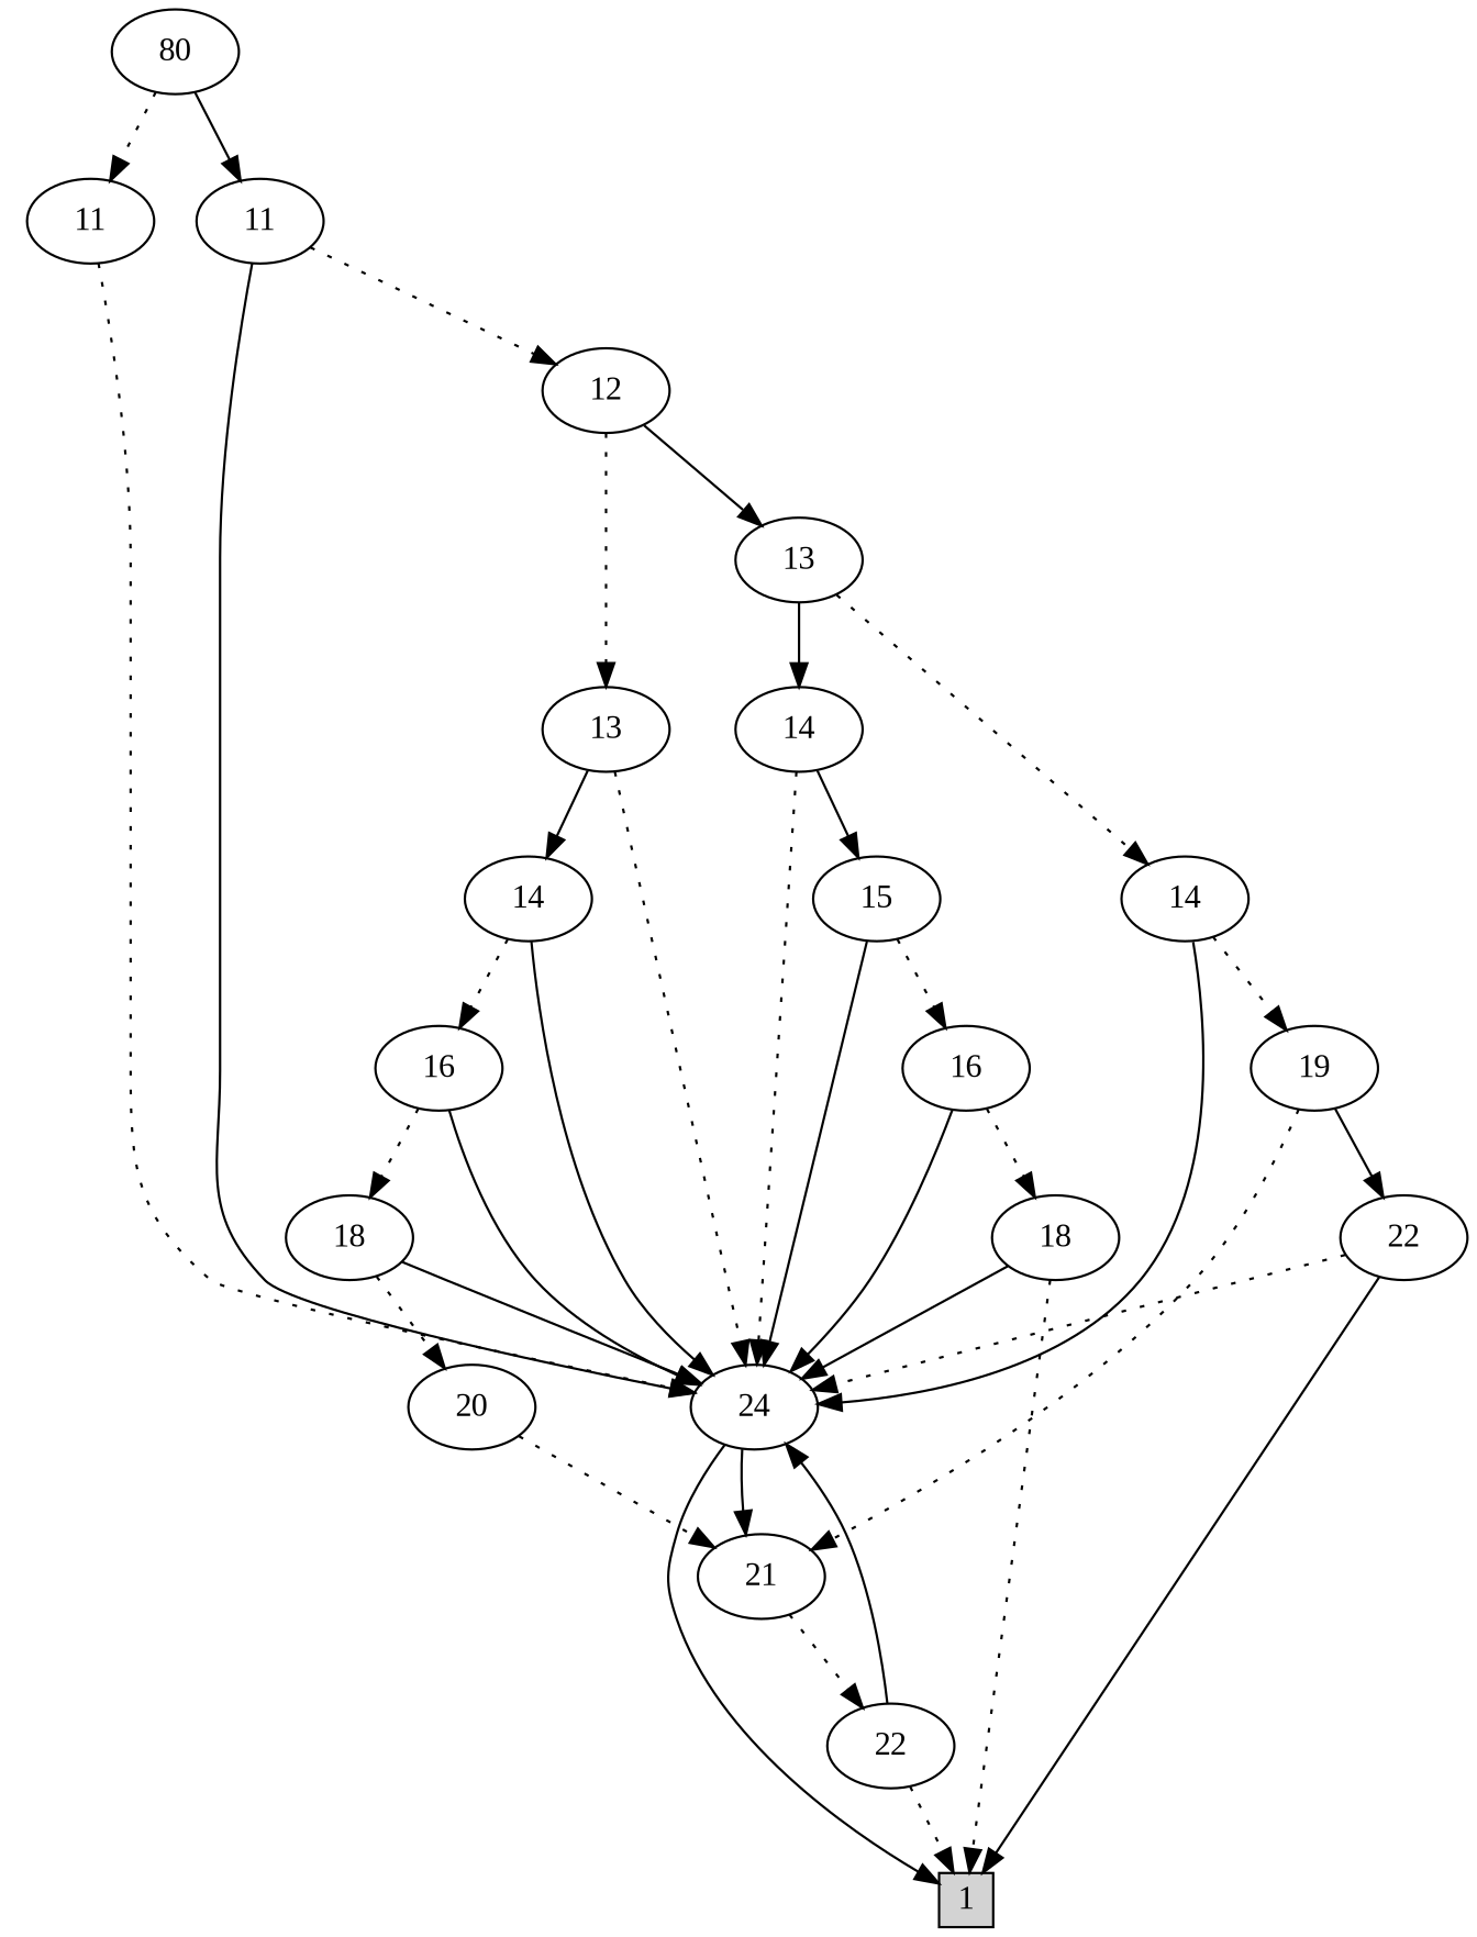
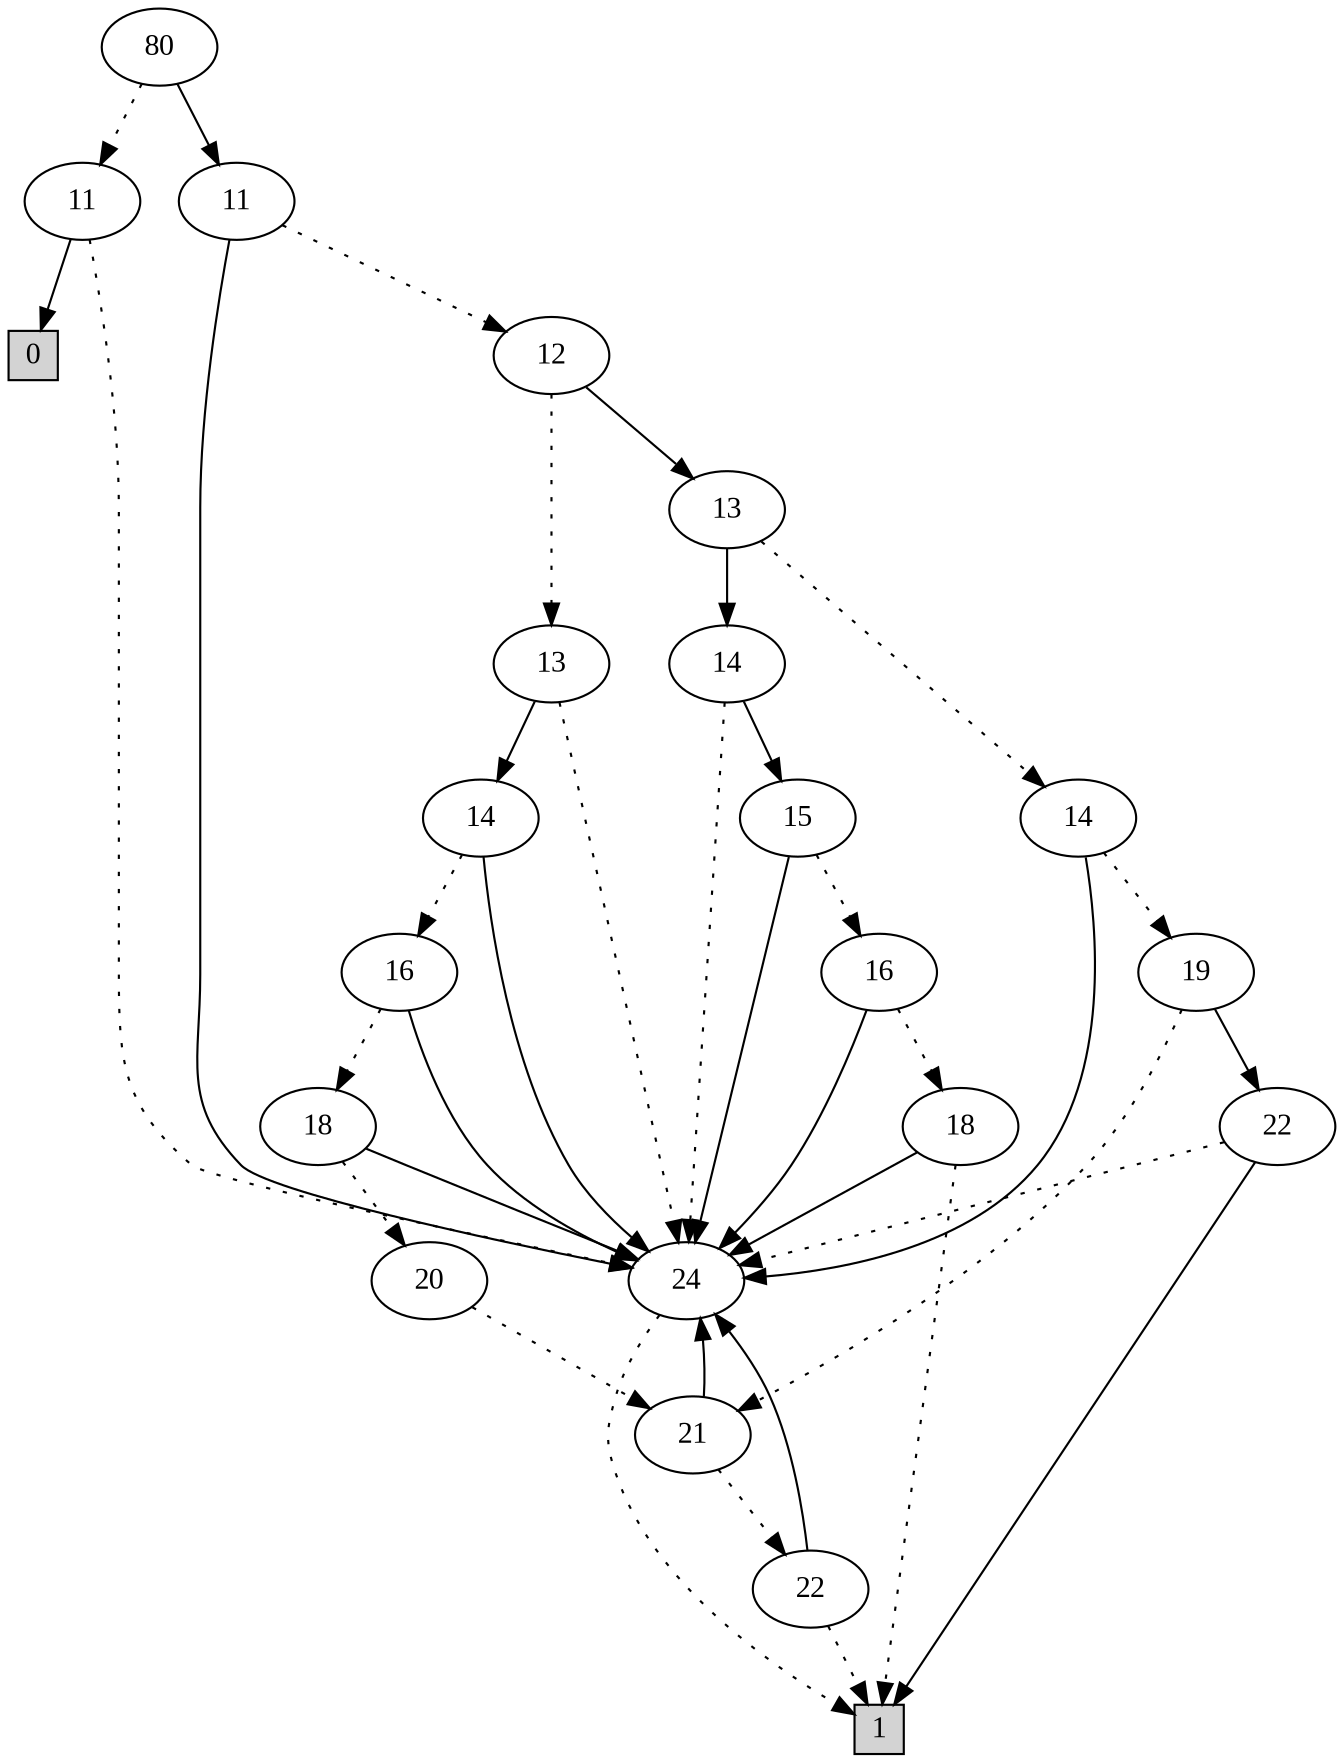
  digraph {
    fontname="Liberation Serif"
    node [fontname="Liberation Serif"]
    edge [fontname="Liberation Serif" style=dotted]
+   n1 [height=0.3 label=0 shape=box style=filled width=0.3]
    n2 [height=0.3 label=1 shape=box style=filled width=0.3]
    n3 [label=80]
    n4 [label=11]
    n5 [label=11]
    n6 [label=24]
    n7 [label=12]
    n8 [label=13]
    n9 [label=13]
    n10 [label=14]
    n11 [label=14]
    n12 [label=14]
    n13 [label=16]
    n14 [label=19]
    n15 [label=15]
    n16 [label=18]
    n17 [label=20]
    n18 [label=21]
    n19 [label=22]
    n20 [label=22]
    n21 [label=16]
    n22 [label=18]
    n3 -> n4
    n3 -> n5 [style=filled]
+   n4 -> n1 [style=filled]
    n4 -> n6
    n5 -> n6 [style=filled]
    n5 -> n7
-   n6 -> n2 [style=filled]
+   n6 -> n2
    n7 -> n8
    n7 -> n9 [style=filled]
    n8 -> n6
    n8 -> n10 [style=filled]
    n9 -> n11
    n9 -> n12 [style=filled]
    n10 -> n6 [style=filled]
    n10 -> n13
    n11 -> n6 [style=filled]
    n11 -> n14
    n12 -> n6
    n12 -> n15 [style=filled]
    n13 -> n6 [style=filled]
    n13 -> n16
    n14 -> n18
    n14 -> n20 [style=filled]
    n15 -> n6 [style=filled]
    n15 -> n21
    n16 -> n6 [style=filled]
    n16 -> n17
    n17 -> n18
-   n6 -> n18 [style=filled]
+   n18 -> n6 [style=filled]
    n18 -> n19
    n19 -> n2
    n19 -> n6 [style=filled]
    n20 -> n2 [style=filled]
    n20 -> n6
    n21 -> n6 [style=filled]
    n21 -> n22
    n22 -> n2
    n22 -> n6 [style=filled]
  }
